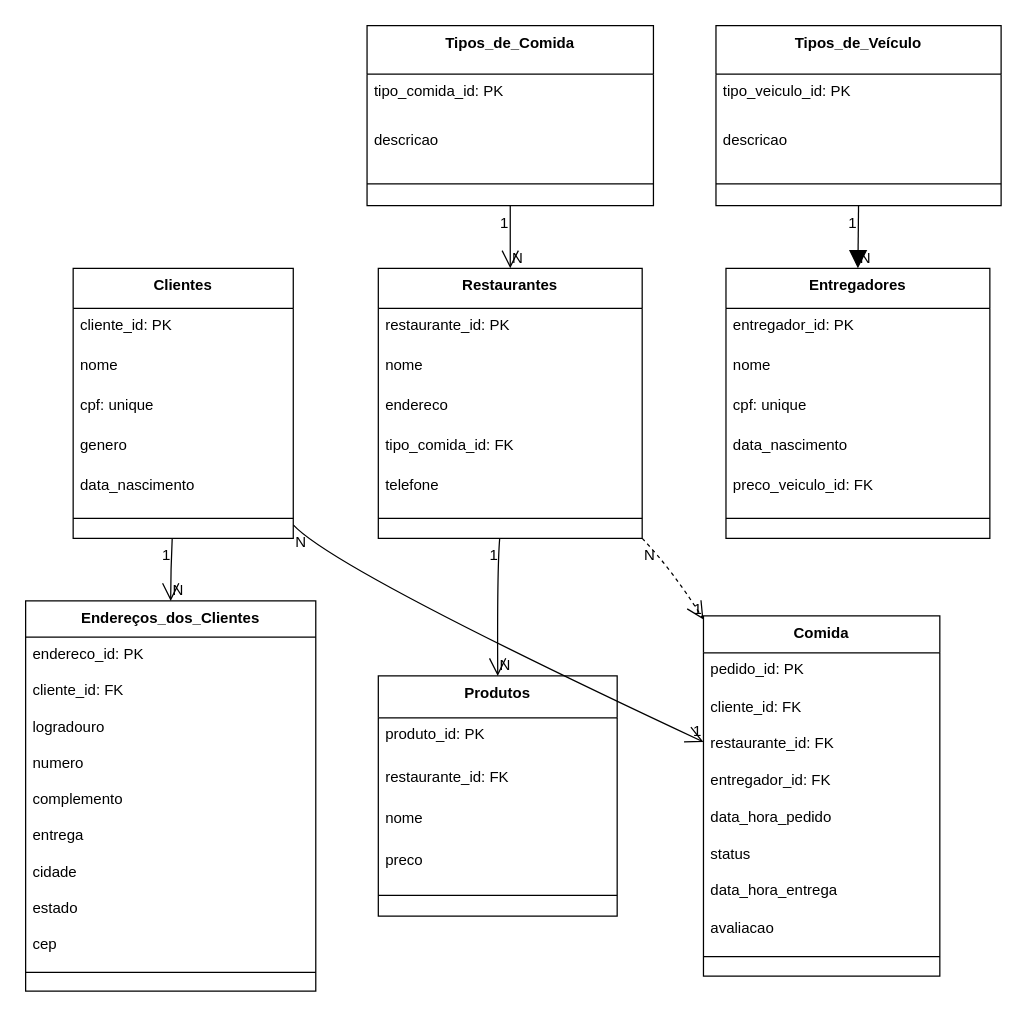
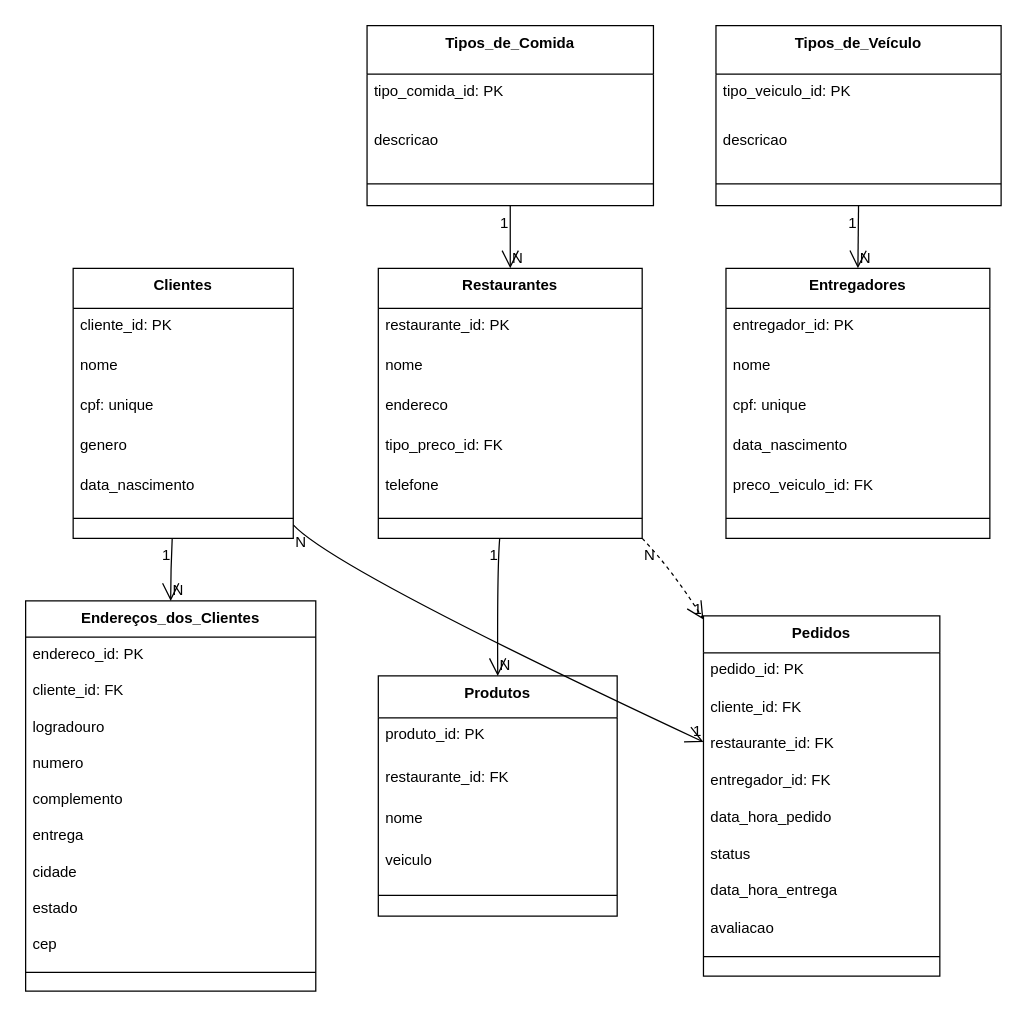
  <mxCell id="0" />
  <mxCell id="1" parent="0" />
  <mxCell id="2" value="Clientes" style="swimlane;fontStyle=1;align=center;verticalAlign=top;childLayout=stackLayout;horizontal=1;startSize=32;horizontalStack=0;resizeParent=1;resizeParentMax=0;resizeLast=0;collapsible=0;marginBottom=0;" vertex="1" parent="1"><mxGeometry x="58" y="214" width="176" height="216" as="geometry" /></mxCell>
  <mxCell id="3" value="cliente_id: PK" style="text;strokeColor=none;fillColor=none;align=left;verticalAlign=top;spacingLeft=4;spacingRight=4;overflow=hidden;rotatable=0;points=[[0,0.5],[1,0.5]];portConstraint=eastwest;" vertex="1" parent="2"><mxGeometry y="32" width="176" height="32" as="geometry" /></mxCell>
  <mxCell id="4" value="nome" style="text;strokeColor=none;fillColor=none;align=left;verticalAlign=top;spacingLeft=4;spacingRight=4;overflow=hidden;rotatable=0;points=[[0,0.5],[1,0.5]];portConstraint=eastwest;" vertex="1" parent="2"><mxGeometry y="64" width="176" height="32" as="geometry" /></mxCell>
  <mxCell id="5" value="cpf: unique" style="text;strokeColor=none;fillColor=none;align=left;verticalAlign=top;spacingLeft=4;spacingRight=4;overflow=hidden;rotatable=0;points=[[0,0.5],[1,0.5]];portConstraint=eastwest;" vertex="1" parent="2"><mxGeometry y="96" width="176" height="32" as="geometry" /></mxCell>
  <mxCell id="6" value="genero" style="text;strokeColor=none;fillColor=none;align=left;verticalAlign=top;spacingLeft=4;spacingRight=4;overflow=hidden;rotatable=0;points=[[0,0.5],[1,0.5]];portConstraint=eastwest;" vertex="1" parent="2"><mxGeometry y="128" width="176" height="32" as="geometry" /></mxCell>
  <mxCell id="7" value="data_nascimento" style="text;strokeColor=none;fillColor=none;align=left;verticalAlign=top;spacingLeft=4;spacingRight=4;overflow=hidden;rotatable=0;points=[[0,0.5],[1,0.5]];portConstraint=eastwest;" vertex="1" parent="2"><mxGeometry y="160" width="176" height="32" as="geometry" /></mxCell>
  <mxCell id="8" style="line;strokeWidth=1;fillColor=none;align=left;verticalAlign=middle;spacingTop=-1;spacingLeft=3;spacingRight=3;rotatable=0;labelPosition=right;points=[];portConstraint=eastwest;strokeColor=inherit;" vertex="1" parent="2"><mxGeometry y="192" width="176" height="16" as="geometry" /></mxCell>
  <mxCell id="9" value="Endereços_dos_Clientes" style="swimlane;fontStyle=1;align=center;verticalAlign=top;childLayout=stackLayout;horizontal=1;startSize=28.952;horizontalStack=0;resizeParent=1;resizeParentMax=0;resizeLast=0;collapsible=0;marginBottom=0;" vertex="1" parent="1"><mxGeometry x="20" y="480" width="232" height="312" as="geometry" /></mxCell>
  <mxCell id="10" value="endereco_id: PK" style="text;strokeColor=none;fillColor=none;align=left;verticalAlign=top;spacingLeft=4;spacingRight=4;overflow=hidden;rotatable=0;points=[[0,0.5],[1,0.5]];portConstraint=eastwest;" vertex="1" parent="9"><mxGeometry y="29" width="232" height="29" as="geometry" /></mxCell>
  <mxCell id="11" value="cliente_id: FK" style="text;strokeColor=none;fillColor=none;align=left;verticalAlign=top;spacingLeft=4;spacingRight=4;overflow=hidden;rotatable=0;points=[[0,0.5],[1,0.5]];portConstraint=eastwest;" vertex="1" parent="9"><mxGeometry y="58" width="232" height="29" as="geometry" /></mxCell>
  <mxCell id="12" value="logradouro" style="text;strokeColor=none;fillColor=none;align=left;verticalAlign=top;spacingLeft=4;spacingRight=4;overflow=hidden;rotatable=0;points=[[0,0.5],[1,0.5]];portConstraint=eastwest;" vertex="1" parent="9"><mxGeometry y="87" width="232" height="29" as="geometry" /></mxCell>
  <mxCell id="13" value="numero" style="text;strokeColor=none;fillColor=none;align=left;verticalAlign=top;spacingLeft=4;spacingRight=4;overflow=hidden;rotatable=0;points=[[0,0.5],[1,0.5]];portConstraint=eastwest;" vertex="1" parent="9"><mxGeometry y="116" width="232" height="29" as="geometry" /></mxCell>
  <mxCell id="14" value="complemento" style="text;strokeColor=none;fillColor=none;align=left;verticalAlign=top;spacingLeft=4;spacingRight=4;overflow=hidden;rotatable=0;points=[[0,0.5],[1,0.5]];portConstraint=eastwest;" vertex="1" parent="9"><mxGeometry y="145" width="232" height="29" as="geometry" /></mxCell>
  <mxCell id="15" value="entrega" style="text;strokeColor=none;fillColor=none;align=left;verticalAlign=top;spacingLeft=4;spacingRight=4;overflow=hidden;rotatable=0;points=[[0,0.5],[1,0.5]];portConstraint=eastwest;" vertex="1" parent="9"><mxGeometry y="174" width="232" height="29" as="geometry" /></mxCell>
  <mxCell id="16" value="cidade" style="text;strokeColor=none;fillColor=none;align=left;verticalAlign=top;spacingLeft=4;spacingRight=4;overflow=hidden;rotatable=0;points=[[0,0.5],[1,0.5]];portConstraint=eastwest;" vertex="1" parent="9"><mxGeometry y="203" width="232" height="29" as="geometry" /></mxCell>
  <mxCell id="17" value="estado" style="text;strokeColor=none;fillColor=none;align=left;verticalAlign=top;spacingLeft=4;spacingRight=4;overflow=hidden;rotatable=0;points=[[0,0.5],[1,0.5]];portConstraint=eastwest;" vertex="1" parent="9"><mxGeometry y="232" width="232" height="29" as="geometry" /></mxCell>
  <mxCell id="18" value="cep" style="text;strokeColor=none;fillColor=none;align=left;verticalAlign=top;spacingLeft=4;spacingRight=4;overflow=hidden;rotatable=0;points=[[0,0.5],[1,0.5]];portConstraint=eastwest;" vertex="1" parent="9"><mxGeometry y="261" width="232" height="29" as="geometry" /></mxCell>
  <mxCell id="19" style="line;strokeWidth=1;fillColor=none;align=left;verticalAlign=middle;spacingTop=-1;spacingLeft=3;spacingRight=3;rotatable=0;labelPosition=right;points=[];portConstraint=eastwest;strokeColor=inherit;" vertex="1" parent="9"><mxGeometry y="290" width="232" height="14" as="geometry" /></mxCell>
  <mxCell id="20" value="Tipos_de_Comida" style="swimlane;fontStyle=1;align=center;verticalAlign=top;childLayout=stackLayout;horizontal=1;startSize=38.857;horizontalStack=0;resizeParent=1;resizeParentMax=0;resizeLast=0;collapsible=0;marginBottom=0;" vertex="1" parent="1"><mxGeometry x="293" y="20" width="229" height="144" as="geometry" /></mxCell>
  <mxCell id="21" value="tipo_comida_id: PK" style="text;strokeColor=none;fillColor=none;align=left;verticalAlign=top;spacingLeft=4;spacingRight=4;overflow=hidden;rotatable=0;points=[[0,0.5],[1,0.5]];portConstraint=eastwest;" vertex="1" parent="20"><mxGeometry y="39" width="229" height="39" as="geometry" /></mxCell>
  <mxCell id="22" value="descricao" style="text;strokeColor=none;fillColor=none;align=left;verticalAlign=top;spacingLeft=4;spacingRight=4;overflow=hidden;rotatable=0;points=[[0,0.5],[1,0.5]];portConstraint=eastwest;" vertex="1" parent="20"><mxGeometry y="78" width="229" height="39" as="geometry" /></mxCell>
  <mxCell id="23" style="line;strokeWidth=1;fillColor=none;align=left;verticalAlign=middle;spacingTop=-1;spacingLeft=3;spacingRight=3;rotatable=0;labelPosition=right;points=[];portConstraint=eastwest;strokeColor=inherit;" vertex="1" parent="20"><mxGeometry y="117" width="229" height="19" as="geometry" /></mxCell>
  <mxCell id="24" value="Restaurantes" style="swimlane;fontStyle=1;align=center;verticalAlign=top;childLayout=stackLayout;horizontal=1;startSize=32;horizontalStack=0;resizeParent=1;resizeParentMax=0;resizeLast=0;collapsible=0;marginBottom=0;" vertex="1" parent="1"><mxGeometry x="302" y="214" width="211" height="216" as="geometry" /></mxCell>
  <mxCell id="25" value="restaurante_id: PK" style="text;strokeColor=none;fillColor=none;align=left;verticalAlign=top;spacingLeft=4;spacingRight=4;overflow=hidden;rotatable=0;points=[[0,0.5],[1,0.5]];portConstraint=eastwest;" vertex="1" parent="24"><mxGeometry y="32" width="211" height="32" as="geometry" /></mxCell>
  <mxCell id="26" value="nome" style="text;strokeColor=none;fillColor=none;align=left;verticalAlign=top;spacingLeft=4;spacingRight=4;overflow=hidden;rotatable=0;points=[[0,0.5],[1,0.5]];portConstraint=eastwest;" vertex="1" parent="24"><mxGeometry y="64" width="211" height="32" as="geometry" /></mxCell>
  <mxCell id="27" value="endereco" style="text;strokeColor=none;fillColor=none;align=left;verticalAlign=top;spacingLeft=4;spacingRight=4;overflow=hidden;rotatable=0;points=[[0,0.5],[1,0.5]];portConstraint=eastwest;" vertex="1" parent="24"><mxGeometry y="96" width="211" height="32" as="geometry" /></mxCell>
- <mxCell id="28" value="tipo_comida_id: FK" style="text;strokeColor=none;fillColor=none;align=left;verticalAlign=top;spacingLeft=4;spacingRight=4;overflow=hidden;rotatable=0;points=[[0,0.5],[1,0.5]];portConstraint=eastwest;" vertex="1" parent="24"><mxGeometry y="128" width="211" height="32" as="geometry" /></mxCell>
+ <mxCell id="28" value="tipo_preco_id: FK" style="text;strokeColor=none;fillColor=none;align=left;verticalAlign=top;spacingLeft=4;spacingRight=4;overflow=hidden;rotatable=0;points=[[0,0.5],[1,0.5]];portConstraint=eastwest;" vertex="1" parent="24"><mxGeometry y="128" width="211" height="32" as="geometry" /></mxCell>
  <mxCell id="29" value="telefone" style="text;strokeColor=none;fillColor=none;align=left;verticalAlign=top;spacingLeft=4;spacingRight=4;overflow=hidden;rotatable=0;points=[[0,0.5],[1,0.5]];portConstraint=eastwest;" vertex="1" parent="24"><mxGeometry y="160" width="211" height="32" as="geometry" /></mxCell>
  <mxCell id="30" style="line;strokeWidth=1;fillColor=none;align=left;verticalAlign=middle;spacingTop=-1;spacingLeft=3;spacingRight=3;rotatable=0;labelPosition=right;points=[];portConstraint=eastwest;strokeColor=inherit;" vertex="1" parent="24"><mxGeometry y="192" width="211" height="16" as="geometry" /></mxCell>
  <mxCell id="31" value="Produtos" style="swimlane;fontStyle=1;align=center;verticalAlign=top;childLayout=stackLayout;horizontal=1;startSize=33.455;horizontalStack=0;resizeParent=1;resizeParentMax=0;resizeLast=0;collapsible=0;marginBottom=0;" vertex="1" parent="1"><mxGeometry x="302" y="540" width="191" height="192" as="geometry" /></mxCell>
  <mxCell id="32" value="produto_id: PK" style="text;strokeColor=none;fillColor=none;align=left;verticalAlign=top;spacingLeft=4;spacingRight=4;overflow=hidden;rotatable=0;points=[[0,0.5],[1,0.5]];portConstraint=eastwest;" vertex="1" parent="31"><mxGeometry y="33" width="191" height="33" as="geometry" /></mxCell>
  <mxCell id="33" value="restaurante_id: FK" style="text;strokeColor=none;fillColor=none;align=left;verticalAlign=top;spacingLeft=4;spacingRight=4;overflow=hidden;rotatable=0;points=[[0,0.5],[1,0.5]];portConstraint=eastwest;" vertex="1" parent="31"><mxGeometry y="67" width="191" height="33" as="geometry" /></mxCell>
  <mxCell id="34" value="nome" style="text;strokeColor=none;fillColor=none;align=left;verticalAlign=top;spacingLeft=4;spacingRight=4;overflow=hidden;rotatable=0;points=[[0,0.5],[1,0.5]];portConstraint=eastwest;" vertex="1" parent="31"><mxGeometry y="100" width="191" height="33" as="geometry" /></mxCell>
- <mxCell id="35" value="preco" style="text;strokeColor=none;fillColor=none;align=left;verticalAlign=top;spacingLeft=4;spacingRight=4;overflow=hidden;rotatable=0;points=[[0,0.5],[1,0.5]];portConstraint=eastwest;" vertex="1" parent="31"><mxGeometry y="134" width="191" height="33" as="geometry" /></mxCell>
+ <mxCell id="35" value="veiculo" style="text;strokeColor=none;fillColor=none;align=left;verticalAlign=top;spacingLeft=4;spacingRight=4;overflow=hidden;rotatable=0;points=[[0,0.5],[1,0.5]];portConstraint=eastwest;" vertex="1" parent="31"><mxGeometry y="134" width="191" height="33" as="geometry" /></mxCell>
  <mxCell id="36" style="line;strokeWidth=1;fillColor=none;align=left;verticalAlign=middle;spacingTop=-1;spacingLeft=3;spacingRight=3;rotatable=0;labelPosition=right;points=[];portConstraint=eastwest;strokeColor=inherit;" vertex="1" parent="31"><mxGeometry y="167" width="191" height="17" as="geometry" /></mxCell>
  <mxCell id="37" value="Tipos_de_Veículo" style="swimlane;fontStyle=1;align=center;verticalAlign=top;childLayout=stackLayout;horizontal=1;startSize=38.857;horizontalStack=0;resizeParent=1;resizeParentMax=0;resizeLast=0;collapsible=0;marginBottom=0;" vertex="1" parent="1"><mxGeometry x="572" y="20" width="228" height="144" as="geometry" /></mxCell>
  <mxCell id="38" value="tipo_veiculo_id: PK" style="text;strokeColor=none;fillColor=none;align=left;verticalAlign=top;spacingLeft=4;spacingRight=4;overflow=hidden;rotatable=0;points=[[0,0.5],[1,0.5]];portConstraint=eastwest;" vertex="1" parent="37"><mxGeometry y="39" width="228" height="39" as="geometry" /></mxCell>
  <mxCell id="39" value="descricao" style="text;strokeColor=none;fillColor=none;align=left;verticalAlign=top;spacingLeft=4;spacingRight=4;overflow=hidden;rotatable=0;points=[[0,0.5],[1,0.5]];portConstraint=eastwest;" vertex="1" parent="37"><mxGeometry y="78" width="228" height="39" as="geometry" /></mxCell>
  <mxCell id="40" style="line;strokeWidth=1;fillColor=none;align=left;verticalAlign=middle;spacingTop=-1;spacingLeft=3;spacingRight=3;rotatable=0;labelPosition=right;points=[];portConstraint=eastwest;strokeColor=inherit;" vertex="1" parent="37"><mxGeometry y="117" width="228" height="19" as="geometry" /></mxCell>
  <mxCell id="41" value="Entregadores" style="swimlane;fontStyle=1;align=center;verticalAlign=top;childLayout=stackLayout;horizontal=1;startSize=32;horizontalStack=0;resizeParent=1;resizeParentMax=0;resizeLast=0;collapsible=0;marginBottom=0;" vertex="1" parent="1"><mxGeometry x="580" y="214" width="211" height="216" as="geometry" /></mxCell>
  <mxCell id="42" value="entregador_id: PK" style="text;strokeColor=none;fillColor=none;align=left;verticalAlign=top;spacingLeft=4;spacingRight=4;overflow=hidden;rotatable=0;points=[[0,0.5],[1,0.5]];portConstraint=eastwest;" vertex="1" parent="41"><mxGeometry y="32" width="211" height="32" as="geometry" /></mxCell>
  <mxCell id="43" value="nome" style="text;strokeColor=none;fillColor=none;align=left;verticalAlign=top;spacingLeft=4;spacingRight=4;overflow=hidden;rotatable=0;points=[[0,0.5],[1,0.5]];portConstraint=eastwest;" vertex="1" parent="41"><mxGeometry y="64" width="211" height="32" as="geometry" /></mxCell>
  <mxCell id="44" value="cpf: unique" style="text;strokeColor=none;fillColor=none;align=left;verticalAlign=top;spacingLeft=4;spacingRight=4;overflow=hidden;rotatable=0;points=[[0,0.5],[1,0.5]];portConstraint=eastwest;" vertex="1" parent="41"><mxGeometry y="96" width="211" height="32" as="geometry" /></mxCell>
  <mxCell id="45" value="data_nascimento" style="text;strokeColor=none;fillColor=none;align=left;verticalAlign=top;spacingLeft=4;spacingRight=4;overflow=hidden;rotatable=0;points=[[0,0.5],[1,0.5]];portConstraint=eastwest;" vertex="1" parent="41"><mxGeometry y="128" width="211" height="32" as="geometry" /></mxCell>
  <mxCell id="46" value="preco_veiculo_id: FK" style="text;strokeColor=none;fillColor=none;align=left;verticalAlign=top;spacingLeft=4;spacingRight=4;overflow=hidden;rotatable=0;points=[[0,0.5],[1,0.5]];portConstraint=eastwest;" vertex="1" parent="41"><mxGeometry y="160" width="211" height="32" as="geometry" /></mxCell>
  <mxCell id="47" style="line;strokeWidth=1;fillColor=none;align=left;verticalAlign=middle;spacingTop=-1;spacingLeft=3;spacingRight=3;rotatable=0;labelPosition=right;points=[];portConstraint=eastwest;strokeColor=inherit;" vertex="1" parent="41"><mxGeometry y="192" width="211" height="16" as="geometry" /></mxCell>
- <mxCell id="48" value="Comida" style="swimlane;fontStyle=1;align=center;verticalAlign=top;childLayout=stackLayout;horizontal=1;startSize=29.474;horizontalStack=0;resizeParent=1;resizeParentMax=0;resizeLast=0;collapsible=0;marginBottom=0;" vertex="1" parent="1"><mxGeometry x="562" y="492" width="189" height="288" as="geometry" /></mxCell>
+ <mxCell id="48" value="Pedidos" style="swimlane;fontStyle=1;align=center;verticalAlign=top;childLayout=stackLayout;horizontal=1;startSize=29.474;horizontalStack=0;resizeParent=1;resizeParentMax=0;resizeLast=0;collapsible=0;marginBottom=0;" vertex="1" parent="1"><mxGeometry x="562" y="492" width="189" height="288" as="geometry" /></mxCell>
  <mxCell id="49" value="pedido_id: PK" style="text;strokeColor=none;fillColor=none;align=left;verticalAlign=top;spacingLeft=4;spacingRight=4;overflow=hidden;rotatable=0;points=[[0,0.5],[1,0.5]];portConstraint=eastwest;" vertex="1" parent="48"><mxGeometry y="29" width="189" height="29" as="geometry" /></mxCell>
  <mxCell id="50" value="cliente_id: FK" style="text;strokeColor=none;fillColor=none;align=left;verticalAlign=top;spacingLeft=4;spacingRight=4;overflow=hidden;rotatable=0;points=[[0,0.5],[1,0.5]];portConstraint=eastwest;" vertex="1" parent="48"><mxGeometry y="59" width="189" height="29" as="geometry" /></mxCell>
  <mxCell id="51" value="restaurante_id: FK" style="text;strokeColor=none;fillColor=none;align=left;verticalAlign=top;spacingLeft=4;spacingRight=4;overflow=hidden;rotatable=0;points=[[0,0.5],[1,0.5]];portConstraint=eastwest;" vertex="1" parent="48"><mxGeometry y="88" width="189" height="29" as="geometry" /></mxCell>
  <mxCell id="52" value="entregador_id: FK" style="text;strokeColor=none;fillColor=none;align=left;verticalAlign=top;spacingLeft=4;spacingRight=4;overflow=hidden;rotatable=0;points=[[0,0.5],[1,0.5]];portConstraint=eastwest;" vertex="1" parent="48"><mxGeometry y="118" width="189" height="29" as="geometry" /></mxCell>
  <mxCell id="53" value="data_hora_pedido" style="text;strokeColor=none;fillColor=none;align=left;verticalAlign=top;spacingLeft=4;spacingRight=4;overflow=hidden;rotatable=0;points=[[0,0.5],[1,0.5]];portConstraint=eastwest;" vertex="1" parent="48"><mxGeometry y="147" width="189" height="29" as="geometry" /></mxCell>
  <mxCell id="54" value="status" style="text;strokeColor=none;fillColor=none;align=left;verticalAlign=top;spacingLeft=4;spacingRight=4;overflow=hidden;rotatable=0;points=[[0,0.5],[1,0.5]];portConstraint=eastwest;" vertex="1" parent="48"><mxGeometry y="177" width="189" height="29" as="geometry" /></mxCell>
  <mxCell id="55" value="data_hora_entrega" style="text;strokeColor=none;fillColor=none;align=left;verticalAlign=top;spacingLeft=4;spacingRight=4;overflow=hidden;rotatable=0;points=[[0,0.5],[1,0.5]];portConstraint=eastwest;" vertex="1" parent="48"><mxGeometry y="206" width="189" height="29" as="geometry" /></mxCell>
  <mxCell id="56" value="avaliacao" style="text;strokeColor=none;fillColor=none;align=left;verticalAlign=top;spacingLeft=4;spacingRight=4;overflow=hidden;rotatable=0;points=[[0,0.5],[1,0.5]];portConstraint=eastwest;" vertex="1" parent="48"><mxGeometry y="236" width="189" height="29" as="geometry" /></mxCell>
  <mxCell id="57" style="line;strokeWidth=1;fillColor=none;align=left;verticalAlign=middle;spacingTop=-1;spacingLeft=3;spacingRight=3;rotatable=0;labelPosition=right;points=[];portConstraint=eastwest;strokeColor=inherit;" vertex="1" parent="48"><mxGeometry y="265" width="189" height="15" as="geometry" /></mxCell>
  <mxCell id="58" value="" style="curved=1;startArrow=none;endArrow=open;endSize=12;exitX=0.45;exitY=1;entryX=0.5;entryY=0;" edge="1" parent="1" source="2" target="9"><mxGeometry relative="1" as="geometry"><Array as="points"><mxPoint x="136" y="455" /></Array></mxGeometry></mxCell>
  <mxCell id="59" value="1" style="edgeLabel;resizable=0;labelBackgroundColor=none;fontSize=12;align=right;verticalAlign=top;" vertex="1" parent="58"><mxGeometry x="-1" relative="1" as="geometry" /></mxCell>
  <mxCell id="60" value="N" style="edgeLabel;resizable=0;labelBackgroundColor=none;fontSize=12;align=left;verticalAlign=bottom;" vertex="1" parent="58"><mxGeometry x="1" relative="1" as="geometry" /></mxCell>
  <mxCell id="61" value="" style="curved=1;startArrow=none;endArrow=open;endSize=12;exitX=0.46;exitY=1;entryX=0.5;entryY=0;" edge="1" parent="1" source="24" target="31"><mxGeometry relative="1" as="geometry"><Array as="points"><mxPoint x="397" y="455" /></Array></mxGeometry></mxCell>
  <mxCell id="62" value="1" style="edgeLabel;resizable=0;labelBackgroundColor=none;fontSize=12;align=right;verticalAlign=top;" vertex="1" parent="61"><mxGeometry x="-1" relative="1" as="geometry" /></mxCell>
  <mxCell id="63" value="N" style="edgeLabel;resizable=0;labelBackgroundColor=none;fontSize=12;align=left;verticalAlign=bottom;" vertex="1" parent="61"><mxGeometry x="1" relative="1" as="geometry" /></mxCell>
  <mxCell id="64" value="" style="curved=1;startArrow=none;endArrow=open;endSize=12;exitX=0.5;exitY=1;entryX=0.5;entryY=0;" edge="1" parent="1" source="20" target="24"><mxGeometry relative="1" as="geometry"><Array as="points" /></mxGeometry></mxCell>
  <mxCell id="65" value="1" style="edgeLabel;resizable=0;labelBackgroundColor=none;fontSize=12;align=right;verticalAlign=top;" vertex="1" parent="64"><mxGeometry x="-1" relative="1" as="geometry" /></mxCell>
  <mxCell id="66" value="N" style="edgeLabel;resizable=0;labelBackgroundColor=none;fontSize=12;align=left;verticalAlign=bottom;" vertex="1" parent="64"><mxGeometry x="1" relative="1" as="geometry" /></mxCell>
- <mxCell id="67" value="" style="curved=1;startArrow=none;endArrow=block;endSize=12;exitX=0.5;exitY=1;entryX=0.5;entryY=0;" edge="1" parent="1" source="37" target="41"><mxGeometry relative="1" as="geometry"><Array as="points" /></mxGeometry></mxCell>
+ <mxCell id="67" value="" style="curved=1;startArrow=none;endArrow=open;endSize=12;exitX=0.5;exitY=1;entryX=0.5;entryY=0;" edge="1" parent="1" source="37" target="41"><mxGeometry relative="1" as="geometry"><Array as="points" /></mxGeometry></mxCell>
  <mxCell id="68" value="1" style="edgeLabel;resizable=0;labelBackgroundColor=none;fontSize=12;align=right;verticalAlign=top;" vertex="1" parent="67"><mxGeometry x="-1" relative="1" as="geometry" /></mxCell>
  <mxCell id="69" value="N" style="edgeLabel;resizable=0;labelBackgroundColor=none;fontSize=12;align=left;verticalAlign=bottom;" vertex="1" parent="67"><mxGeometry x="1" relative="1" as="geometry" /></mxCell>
  <mxCell id="70" value="" style="curved=1;startArrow=none;endArrow=open;endSize=12;exitX=1;exitY=0.95;entryX=0;entryY=0.35;" edge="1" parent="1" source="2" target="48"><mxGeometry relative="1" as="geometry"><Array as="points"><mxPoint x="267" y="455" /></Array></mxGeometry></mxCell>
  <mxCell id="71" value="N" style="edgeLabel;resizable=0;labelBackgroundColor=none;fontSize=12;align=left;verticalAlign=top;" vertex="1" parent="70"><mxGeometry x="-1" relative="1" as="geometry" /></mxCell>
  <mxCell id="72" value="1" style="edgeLabel;resizable=0;labelBackgroundColor=none;fontSize=12;align=right;verticalAlign=bottom;" vertex="1" parent="70"><mxGeometry x="1" relative="1" as="geometry" /></mxCell>
  <mxCell id="73" value="" style="curved=1;startArrow=none;endArrow=open;endSize=12;exitX=1;exitY=1;entryX=0;entryY=0.01;dashed=1;" edge="1" parent="1" source="24" target="48"><mxGeometry relative="1" as="geometry"><Array as="points"><mxPoint x="537" y="455" /></Array></mxGeometry></mxCell>
  <mxCell id="74" value="N" style="edgeLabel;resizable=0;labelBackgroundColor=none;fontSize=12;align=left;verticalAlign=top;" vertex="1" parent="73"><mxGeometry x="-1" relative="1" as="geometry" /></mxCell>
  <mxCell id="75" value="1" style="edgeLabel;resizable=0;labelBackgroundColor=none;fontSize=12;align=right;verticalAlign=bottom;" vertex="1" parent="73"><mxGeometry x="1" relative="1" as="geometry" /></mxCell>
